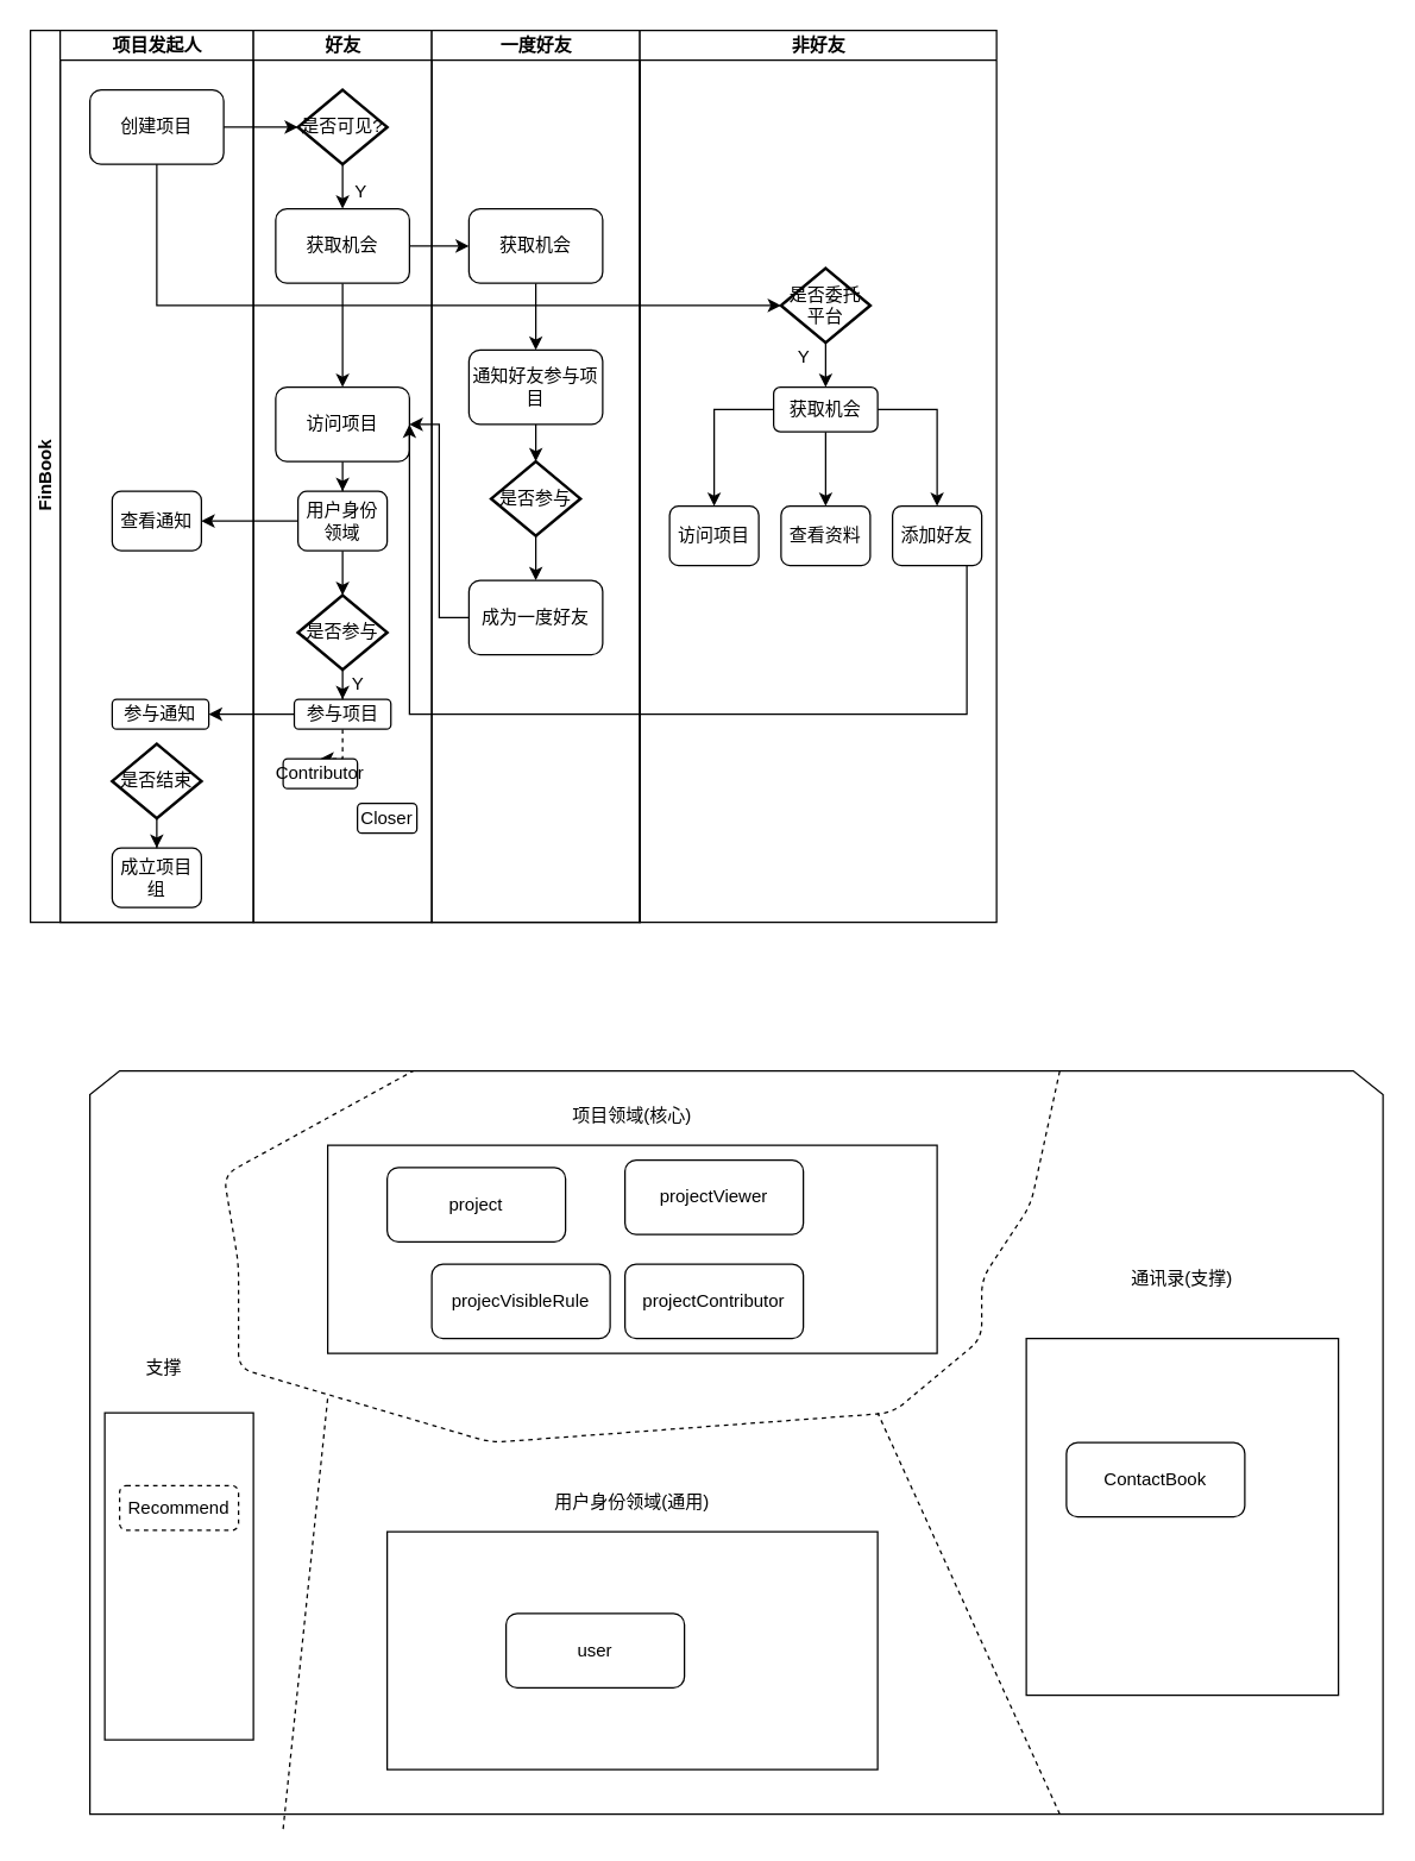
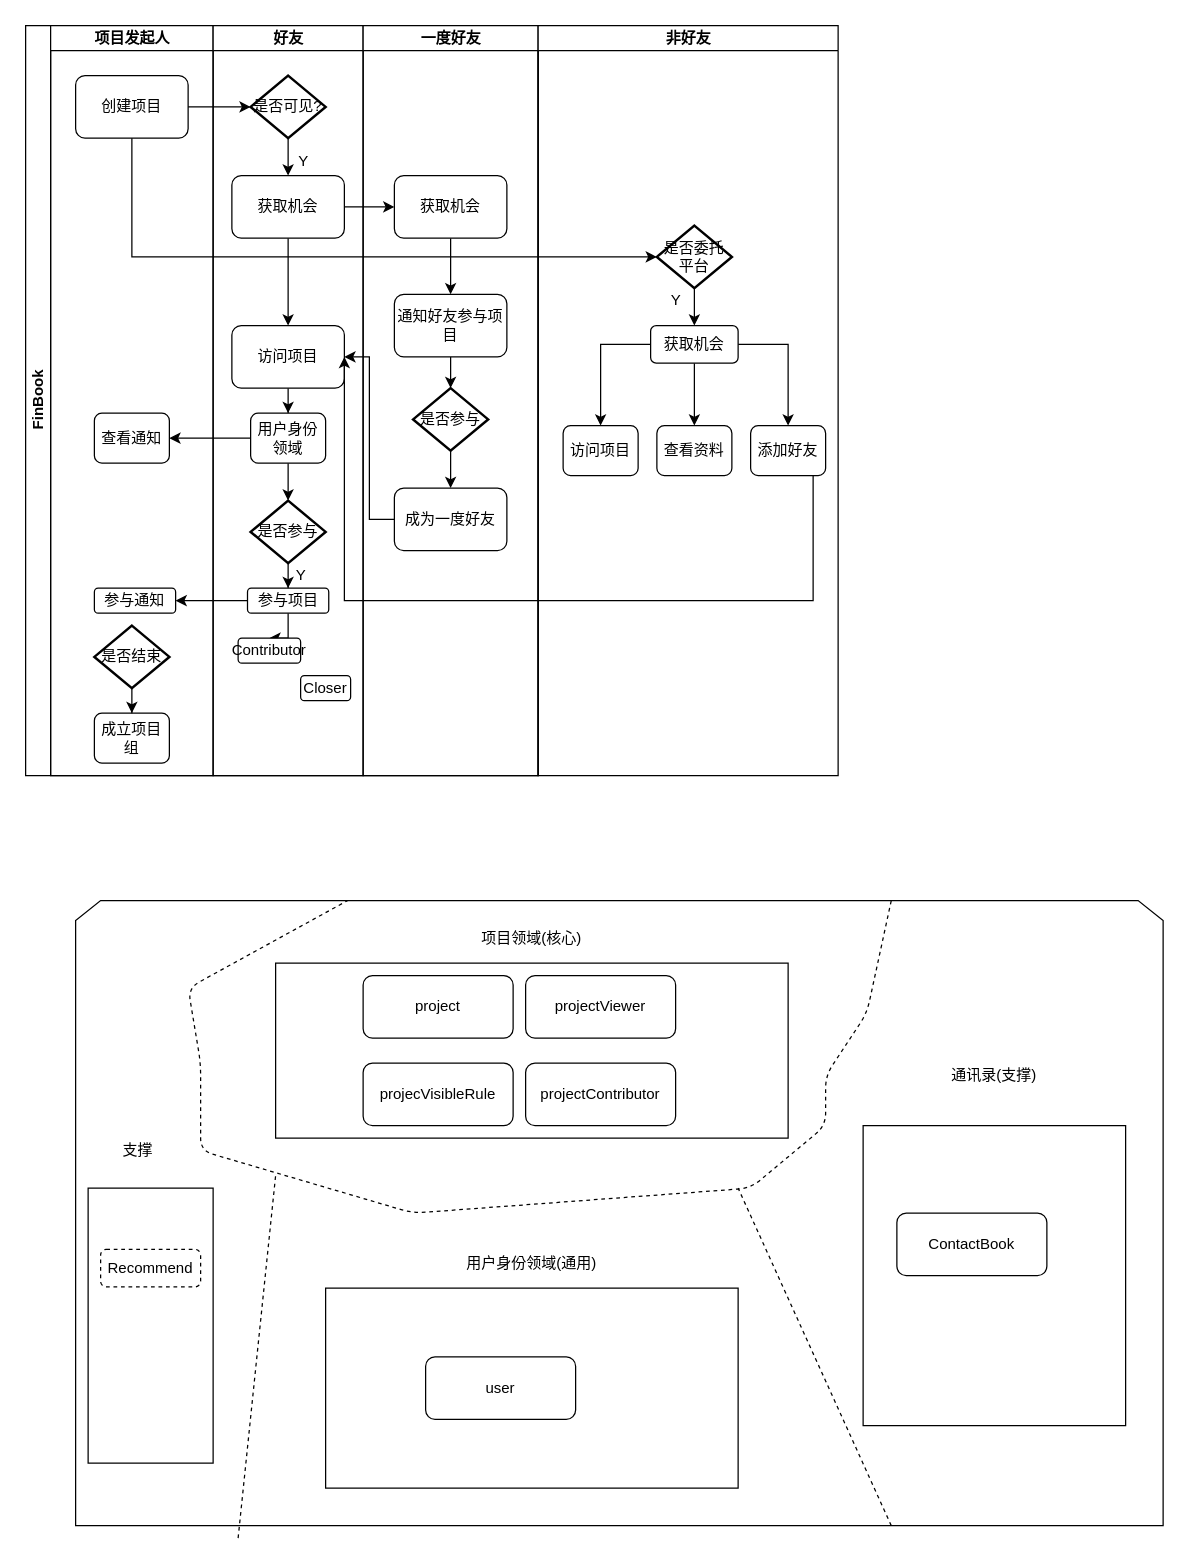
  <mxCell id="0" />
  <mxCell id="1" parent="0" />
  <mxCell id="2" value="FinBook" style="swimlane;html=1;childLayout=stackLayout;resizeParent=1;resizeParentMax=0;startSize=20;horizontal=0;horizontalStack=1;" vertex="1" parent="1"><mxGeometry x="20" y="20" width="410" height="600" as="geometry" /></mxCell>
  <mxCell id="3" value="项目发起人" style="swimlane;html=1;startSize=20;" vertex="1" parent="2"><mxGeometry x="20" width="130" height="600" as="geometry" /></mxCell>
  <mxCell id="4" value="创建项目" style="shape=ext;rounded=1;html=1;whiteSpace=wrap;" vertex="1" parent="3"><mxGeometry x="20" y="40" width="90" height="50" as="geometry" /></mxCell>
  <mxCell id="5" value="查看通知" style="shape=ext;rounded=1;html=1;whiteSpace=wrap;" vertex="1" parent="3"><mxGeometry x="35" y="310" width="60" height="40" as="geometry" /></mxCell>
  <mxCell id="6" value="参与通知" style="shape=ext;rounded=1;html=1;whiteSpace=wrap;" vertex="1" parent="3"><mxGeometry x="35" y="450" width="65" height="20" as="geometry" /></mxCell>
  <mxCell id="7" value="成立项目组" style="shape=ext;rounded=1;html=1;whiteSpace=wrap;" vertex="1" parent="3"><mxGeometry x="35" y="550" width="60" height="40" as="geometry" /></mxCell>
  <mxCell id="8" style="edgeStyle=orthogonalEdgeStyle;rounded=0;orthogonalLoop=1;jettySize=auto;html=1;entryX=0.5;entryY=0;entryDx=0;entryDy=0;" edge="1" parent="3" source="9" target="7"><mxGeometry relative="1" as="geometry" /></mxCell>
  <mxCell id="9" value="是否结束" style="strokeWidth=2;html=1;shape=mxgraph.flowchart.decision;whiteSpace=wrap;" vertex="1" parent="3"><mxGeometry x="35" y="480" width="60" height="50" as="geometry" /></mxCell>
  <mxCell id="10" value="好友" style="swimlane;html=1;startSize=20;" vertex="1" parent="2"><mxGeometry x="150" width="120" height="600" as="geometry" /></mxCell>
  <mxCell id="11" style="edgeStyle=orthogonalEdgeStyle;rounded=0;orthogonalLoop=1;jettySize=auto;html=1;" edge="1" parent="10" source="12" target="16"><mxGeometry relative="1" as="geometry" /></mxCell>
  <mxCell id="12" value="获取机会" style="shape=ext;rounded=1;html=1;whiteSpace=wrap;" vertex="1" parent="10"><mxGeometry x="15" y="120" width="90" height="50" as="geometry" /></mxCell>
  <mxCell id="13" value="" style="edgeStyle=orthogonalEdgeStyle;rounded=0;orthogonalLoop=1;jettySize=auto;html=1;" edge="1" parent="10" source="14" target="12"><mxGeometry relative="1" as="geometry" /></mxCell>
  <mxCell id="14" value="是否可见?" style="strokeWidth=2;html=1;shape=mxgraph.flowchart.decision;whiteSpace=wrap;" vertex="1" parent="10"><mxGeometry x="30" y="40" width="60" height="50" as="geometry" /></mxCell>
  <mxCell id="15" style="edgeStyle=orthogonalEdgeStyle;rounded=0;orthogonalLoop=1;jettySize=auto;html=1;entryX=0.5;entryY=0;entryDx=0;entryDy=0;" edge="1" parent="10" source="16" target="18"><mxGeometry relative="1" as="geometry" /></mxCell>
  <mxCell id="16" value="访问项目" style="shape=ext;rounded=1;html=1;whiteSpace=wrap;" vertex="1" parent="10"><mxGeometry x="15" y="240" width="90" height="50" as="geometry" /></mxCell>
  <mxCell id="17" style="edgeStyle=orthogonalEdgeStyle;rounded=0;orthogonalLoop=1;jettySize=auto;html=1;" edge="1" parent="10" source="18" target="20"><mxGeometry relative="1" as="geometry" /></mxCell>
  <mxCell id="18" value="用户身份领域" style="shape=ext;rounded=1;html=1;whiteSpace=wrap;" vertex="1" parent="10"><mxGeometry x="30" y="310" width="60" height="40" as="geometry" /></mxCell>
  <mxCell id="19" style="edgeStyle=orthogonalEdgeStyle;rounded=0;orthogonalLoop=1;jettySize=auto;html=1;entryX=0.5;entryY=0;entryDx=0;entryDy=0;" edge="1" parent="10" source="20" target="22"><mxGeometry relative="1" as="geometry" /></mxCell>
  <mxCell id="20" value="是否参与" style="strokeWidth=2;html=1;shape=mxgraph.flowchart.decision;whiteSpace=wrap;" vertex="1" parent="10"><mxGeometry x="30" y="380" width="60" height="50" as="geometry" /></mxCell>
- <mxCell id="21" style="edgeStyle=orthogonalEdgeStyle;rounded=0;orthogonalLoop=1;jettySize=auto;html=1;entryX=0.5;entryY=0;entryDx=0;entryDy=0;dashed=1;" edge="1" parent="10" source="22" target="23"><mxGeometry relative="1" as="geometry" /></mxCell>
+ <mxCell id="21" style="edgeStyle=orthogonalEdgeStyle;rounded=0;orthogonalLoop=1;jettySize=auto;html=1;entryX=0.5;entryY=0;entryDx=0;entryDy=0;" edge="1" parent="10" source="22" target="23"><mxGeometry relative="1" as="geometry" /></mxCell>
  <mxCell id="22" value="参与项目" style="shape=ext;rounded=1;html=1;whiteSpace=wrap;" vertex="1" parent="10"><mxGeometry x="27.5" y="450" width="65" height="20" as="geometry" /></mxCell>
  <mxCell id="23" value="Contributor" style="shape=ext;rounded=1;html=1;whiteSpace=wrap;" vertex="1" parent="10"><mxGeometry x="20" y="490" width="50" height="20" as="geometry" /></mxCell>
  <mxCell id="24" value="Closer" style="shape=ext;rounded=1;html=1;whiteSpace=wrap;" vertex="1" parent="10"><mxGeometry x="70" y="520" width="40" height="20" as="geometry" /></mxCell>
  <mxCell id="25" value="Y" style="text;html=1;align=center;verticalAlign=middle;resizable=0;points=[];autosize=1;" vertex="1" parent="10"><mxGeometry x="60" y="430" width="20" height="20" as="geometry" /></mxCell>
  <mxCell id="26" value="一度好友" style="swimlane;html=1;startSize=20;" vertex="1" parent="2"><mxGeometry x="270" width="140" height="600" as="geometry" /></mxCell>
  <mxCell id="27" value="" style="edgeStyle=orthogonalEdgeStyle;rounded=0;orthogonalLoop=1;jettySize=auto;html=1;" edge="1" parent="26" source="28" target="30"><mxGeometry relative="1" as="geometry" /></mxCell>
  <mxCell id="28" value="获取机会" style="shape=ext;rounded=1;html=1;whiteSpace=wrap;" vertex="1" parent="26"><mxGeometry x="25" y="120" width="90" height="50" as="geometry" /></mxCell>
  <mxCell id="29" style="edgeStyle=orthogonalEdgeStyle;rounded=0;orthogonalLoop=1;jettySize=auto;html=1;entryX=0.5;entryY=0;entryDx=0;entryDy=0;entryPerimeter=0;" edge="1" parent="26" source="30" target="32"><mxGeometry relative="1" as="geometry" /></mxCell>
  <mxCell id="30" value="通知好友参与项目" style="shape=ext;rounded=1;html=1;whiteSpace=wrap;" vertex="1" parent="26"><mxGeometry x="25" y="215" width="90" height="50" as="geometry" /></mxCell>
  <mxCell id="31" value="" style="edgeStyle=orthogonalEdgeStyle;rounded=0;orthogonalLoop=1;jettySize=auto;html=1;" edge="1" parent="26" source="32" target="33"><mxGeometry relative="1" as="geometry" /></mxCell>
  <mxCell id="32" value="是否参与" style="strokeWidth=2;html=1;shape=mxgraph.flowchart.decision;whiteSpace=wrap;" vertex="1" parent="26"><mxGeometry x="40" y="290" width="60" height="50" as="geometry" /></mxCell>
  <mxCell id="33" value="成为一度好友" style="shape=ext;rounded=1;html=1;whiteSpace=wrap;" vertex="1" parent="26"><mxGeometry x="25" y="370" width="90" height="50" as="geometry" /></mxCell>
  <mxCell id="34" value="" style="edgeStyle=orthogonalEdgeStyle;rounded=0;orthogonalLoop=1;jettySize=auto;html=1;" edge="1" parent="2" source="4" target="14"><mxGeometry relative="1" as="geometry" /></mxCell>
  <mxCell id="35" style="edgeStyle=orthogonalEdgeStyle;rounded=0;orthogonalLoop=1;jettySize=auto;html=1;entryX=1;entryY=0.5;entryDx=0;entryDy=0;" edge="1" parent="2" source="33" target="16"><mxGeometry relative="1" as="geometry" /></mxCell>
  <mxCell id="36" value="" style="edgeStyle=orthogonalEdgeStyle;rounded=0;orthogonalLoop=1;jettySize=auto;html=1;" edge="1" parent="2" source="12" target="28"><mxGeometry relative="1" as="geometry" /></mxCell>
  <mxCell id="37" value="" style="edgeStyle=orthogonalEdgeStyle;rounded=0;orthogonalLoop=1;jettySize=auto;html=1;" edge="1" parent="2" source="22" target="6"><mxGeometry relative="1" as="geometry" /></mxCell>
  <mxCell id="38" value="" style="edgeStyle=orthogonalEdgeStyle;rounded=0;orthogonalLoop=1;jettySize=auto;html=1;" edge="1" parent="2" source="18" target="5"><mxGeometry relative="1" as="geometry" /></mxCell>
  <mxCell id="39" value="非好友" style="swimlane;html=1;startSize=20;" vertex="1" parent="1"><mxGeometry x="430" y="20" width="240" height="600" as="geometry" /></mxCell>
  <mxCell id="40" style="edgeStyle=orthogonalEdgeStyle;rounded=0;orthogonalLoop=1;jettySize=auto;html=1;entryX=0.5;entryY=0;entryDx=0;entryDy=0;" edge="1" parent="39" source="41" target="45"><mxGeometry relative="1" as="geometry" /></mxCell>
  <mxCell id="41" value="是否委托平台" style="strokeWidth=2;html=1;shape=mxgraph.flowchart.decision;whiteSpace=wrap;" vertex="1" parent="39"><mxGeometry x="95" y="160" width="60" height="50" as="geometry" /></mxCell>
  <mxCell id="42" style="edgeStyle=orthogonalEdgeStyle;rounded=0;orthogonalLoop=1;jettySize=auto;html=1;entryX=0.5;entryY=0;entryDx=0;entryDy=0;" edge="1" parent="39" source="45" target="47"><mxGeometry relative="1" as="geometry" /></mxCell>
  <mxCell id="43" style="edgeStyle=orthogonalEdgeStyle;rounded=0;orthogonalLoop=1;jettySize=auto;html=1;" edge="1" parent="39" source="45" target="48"><mxGeometry relative="1" as="geometry" /></mxCell>
  <mxCell id="44" style="edgeStyle=orthogonalEdgeStyle;rounded=0;orthogonalLoop=1;jettySize=auto;html=1;" edge="1" parent="39" source="45" target="49"><mxGeometry relative="1" as="geometry" /></mxCell>
  <mxCell id="45" value="获取机会" style="shape=ext;rounded=1;html=1;whiteSpace=wrap;" vertex="1" parent="39"><mxGeometry x="90" y="240" width="70" height="30" as="geometry" /></mxCell>
  <mxCell id="46" value="Y" style="text;html=1;align=center;verticalAlign=middle;resizable=0;points=[];autosize=1;" vertex="1" parent="39"><mxGeometry x="100" y="210" width="20" height="20" as="geometry" /></mxCell>
  <mxCell id="47" value="访问项目" style="shape=ext;rounded=1;html=1;whiteSpace=wrap;" vertex="1" parent="39"><mxGeometry x="20" y="320" width="60" height="40" as="geometry" /></mxCell>
  <mxCell id="48" value="查看资料" style="shape=ext;rounded=1;html=1;whiteSpace=wrap;" vertex="1" parent="39"><mxGeometry x="95" y="320" width="60" height="40" as="geometry" /></mxCell>
  <mxCell id="49" value="添加好友" style="shape=ext;rounded=1;html=1;whiteSpace=wrap;" vertex="1" parent="39"><mxGeometry x="170" y="320" width="60" height="40" as="geometry" /></mxCell>
  <mxCell id="50" value="Y" style="text;html=1;align=center;verticalAlign=middle;resizable=0;points=[];autosize=1;" vertex="1" parent="1"><mxGeometry x="232" y="119" width="20" height="20" as="geometry" /></mxCell>
  <mxCell id="51" style="edgeStyle=orthogonalEdgeStyle;rounded=0;orthogonalLoop=1;jettySize=auto;html=1;entryX=0;entryY=0.5;entryDx=0;entryDy=0;entryPerimeter=0;" edge="1" parent="1" source="4" target="41"><mxGeometry relative="1" as="geometry"><Array as="points"><mxPoint x="105" y="205" /></Array></mxGeometry></mxCell>
  <mxCell id="52" style="edgeStyle=orthogonalEdgeStyle;rounded=0;orthogonalLoop=1;jettySize=auto;html=1;entryX=1;entryY=0.5;entryDx=0;entryDy=0;" edge="1" parent="1" source="49" target="16"><mxGeometry relative="1" as="geometry"><Array as="points"><mxPoint x="650" y="480" /><mxPoint x="275" y="480" /></Array></mxGeometry></mxCell>
  <mxCell id="53" value="" style="shape=loopLimit;whiteSpace=wrap;html=1;" vertex="1" parent="1"><mxGeometry x="60" y="720" width="870" height="500" as="geometry" /></mxCell>
  <mxCell id="54" value="" style="endArrow=none;dashed=1;html=1;entryX=0.25;entryY=0;entryDx=0;entryDy=0;exitX=0.75;exitY=0;exitDx=0;exitDy=0;" edge="1" parent="1" source="53" target="53"><mxGeometry width="50" height="50" relative="1" as="geometry"><mxPoint x="130" y="850" as="sourcePoint" /><mxPoint x="180" y="800" as="targetPoint" /><Array as="points"><mxPoint x="693" y="810" /><mxPoint x="660" y="860" /><mxPoint x="660" y="900" /><mxPoint x="600" y="950" /><mxPoint x="330" y="970" /><mxPoint x="160" y="920" /><mxPoint x="160" y="850" /><mxPoint x="150" y="790" /></Array></mxGeometry></mxCell>
  <mxCell id="55" value="" style="endArrow=none;dashed=1;html=1;" edge="1" parent="1"><mxGeometry width="50" height="50" relative="1" as="geometry"><mxPoint x="190" y="1230" as="sourcePoint" /><mxPoint x="220" y="940" as="targetPoint" /></mxGeometry></mxCell>
  <mxCell id="56" value="" style="endArrow=none;dashed=1;html=1;exitX=0.75;exitY=1;exitDx=0;exitDy=0;" edge="1" parent="1" source="53"><mxGeometry width="50" height="50" relative="1" as="geometry"><mxPoint x="520" y="960" as="sourcePoint" /><mxPoint x="590" y="950" as="targetPoint" /></mxGeometry></mxCell>
  <mxCell id="57" value="" style="rounded=0;whiteSpace=wrap;html=1;" vertex="1" parent="1"><mxGeometry x="220" y="770" width="410" height="140" as="geometry" /></mxCell>
  <mxCell id="58" value="项目领域(核心)" style="text;html=1;strokeColor=none;fillColor=none;align=center;verticalAlign=middle;whiteSpace=wrap;rounded=0;" vertex="1" parent="1"><mxGeometry x="320" y="740" width="210" height="20" as="geometry" /></mxCell>
  <mxCell id="59" value="通讯录(支撑)" style="text;html=1;strokeColor=none;fillColor=none;align=center;verticalAlign=middle;whiteSpace=wrap;rounded=0;" vertex="1" parent="1"><mxGeometry x="690" y="850" width="210" height="20" as="geometry" /></mxCell>
  <mxCell id="60" value="" style="rounded=0;whiteSpace=wrap;html=1;" vertex="1" parent="1"><mxGeometry x="690" y="900" width="210" height="240" as="geometry" /></mxCell>
  <mxCell id="61" value="" style="rounded=0;whiteSpace=wrap;html=1;" vertex="1" parent="1"><mxGeometry x="260" y="1030" width="330" height="160" as="geometry" /></mxCell>
  <mxCell id="62" value="用户身份领域(通用)" style="text;html=1;strokeColor=none;fillColor=none;align=center;verticalAlign=middle;whiteSpace=wrap;rounded=0;" vertex="1" parent="1"><mxGeometry x="320" y="1000" width="210" height="20" as="geometry" /></mxCell>
  <mxCell id="63" value="" style="rounded=0;whiteSpace=wrap;html=1;" vertex="1" parent="1"><mxGeometry x="70" y="950" width="100" height="220" as="geometry" /></mxCell>
  <mxCell id="64" value="支撑" style="text;html=1;strokeColor=none;fillColor=none;align=center;verticalAlign=middle;whiteSpace=wrap;rounded=0;" vertex="1" parent="1"><mxGeometry x="50" y="910" width="120" height="20" as="geometry" /></mxCell>
- <mxCell id="65" value="project" style="rounded=1;whiteSpace=wrap;html=1;" vertex="1" parent="1"><mxGeometry x="260" y="785" width="120" height="50" as="geometry" /></mxCell>
+ <mxCell id="65" value="project" style="rounded=1;whiteSpace=wrap;html=1;" vertex="1" parent="1"><mxGeometry x="290" y="780" width="120" height="50" as="geometry" /></mxCell>
  <mxCell id="66" value="projectViewer" style="rounded=1;whiteSpace=wrap;html=1;" vertex="1" parent="1"><mxGeometry x="420" y="780" width="120" height="50" as="geometry" /></mxCell>
  <mxCell id="67" value="projectContributor" style="rounded=1;whiteSpace=wrap;html=1;" vertex="1" parent="1"><mxGeometry x="420" y="850" width="120" height="50" as="geometry" /></mxCell>
  <mxCell id="68" value="projecVisibleRule" style="rounded=1;whiteSpace=wrap;html=1;" vertex="1" parent="1"><mxGeometry x="290" y="850" width="120" height="50" as="geometry" /></mxCell>
  <mxCell id="69" value="user" style="rounded=1;whiteSpace=wrap;html=1;" vertex="1" parent="1"><mxGeometry x="340" y="1085" width="120" height="50" as="geometry" /></mxCell>
  <mxCell id="70" value="ContactBook" style="rounded=1;whiteSpace=wrap;html=1;" vertex="1" parent="1"><mxGeometry x="717" y="970" width="120" height="50" as="geometry" /></mxCell>
  <mxCell id="71" value="Recommend" style="rounded=1;whiteSpace=wrap;html=1;dashed=1;" vertex="1" parent="1"><mxGeometry x="80" y="999" width="80" height="30" as="geometry" /></mxCell>
